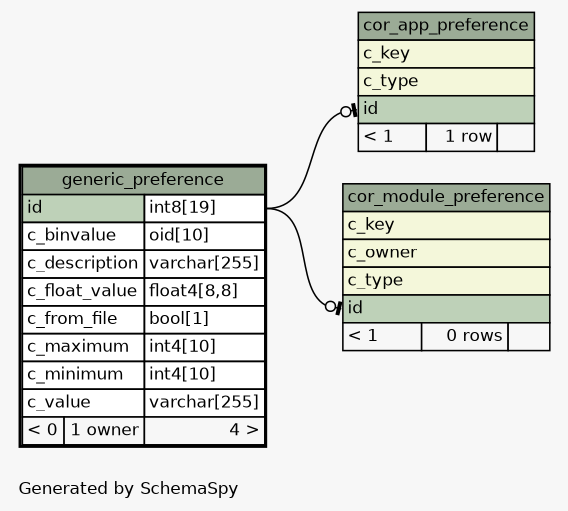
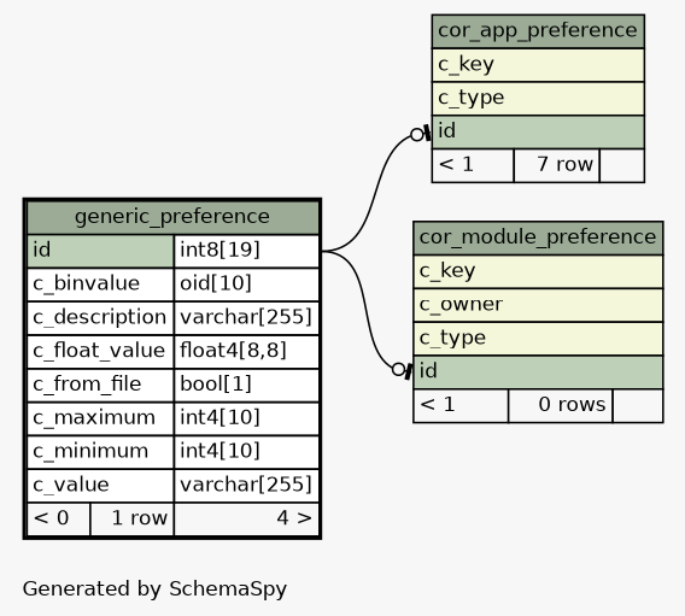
  digraph {
    bgcolor="#f7f7f7"
    fontname=Helvetica
    fontsize=11
    label="\nGenerated by SchemaSpy"
    labeljust=l
    nodesep=0.18
    rankdir=RL
    ranksep=0.46
    node [fontname=Helvetica fontsize=11 shape=plaintext]
    edge [arrowhead=none arrowsize=0.8 arrowtail=teeodot dir=back headport="id.type:e" tailport="id:w"]
-   n1 [label=<     <TABLE BORDER="0" CELLBORDER="1" CELLSPACING="0" BGCOLOR="#ffffff">       <TR><TD COLSPAN="3" BGCOLOR="#9bab96" ALIGN="CENTER">cor_app_preference</TD></TR>       <TR><TD PORT="c_key" COLSPAN="3" BGCOLOR="#f4f7da" ALIGN="LEFT">c_key</TD></TR>       <TR><TD PORT="c_type" COLSPAN="3" BGCOLOR="#f4f7da" ALIGN="LEFT">c_type</TD></TR>       <TR><TD PORT="id" COLSPAN="3" BGCOLOR="#bed1b8" ALIGN="LEFT">id</TD></TR>       <TR><TD ALIGN="LEFT" BGCOLOR="#f7f7f7">&lt; 1</TD><TD ALIGN="RIGHT" BGCOLOR="#f7f7f7">1 row</TD><TD ALIGN="RIGHT" BGCOLOR="#f7f7f7">  </TD></TR>     </TABLE>>]
-   n2 [label=<     <TABLE BORDER="2" CELLBORDER="1" CELLSPACING="0" BGCOLOR="#ffffff">       <TR><TD COLSPAN="3" BGCOLOR="#9bab96" ALIGN="CENTER">generic_preference</TD></TR>       <TR><TD PORT="id" COLSPAN="2" BGCOLOR="#bed1b8" ALIGN="LEFT">id</TD><TD PORT="id.type" ALIGN="LEFT">int8[19]</TD></TR>       <TR><TD PORT="c_binvalue" COLSPAN="2" ALIGN="LEFT">c_binvalue</TD><TD PORT="c_binvalue.type" ALIGN="LEFT">oid[10]</TD></TR>       <TR><TD PORT="c_description" COLSPAN="2" ALIGN="LEFT">c_description</TD><TD PORT="c_description.type" ALIGN="LEFT">varchar[255]</TD></TR>       <TR><TD PORT="c_float_value" COLSPAN="2" ALIGN="LEFT">c_float_value</TD><TD PORT="c_float_value.type" ALIGN="LEFT">float4[8,8]</TD></TR>       <TR><TD PORT="c_from_file" COLSPAN="2" ALIGN="LEFT">c_from_file</TD><TD PORT="c_from_file.type" ALIGN="LEFT">bool[1]</TD></TR>       <TR><TD PORT="c_maximum" COLSPAN="2" ALIGN="LEFT">c_maximum</TD><TD PORT="c_maximum.type" ALIGN="LEFT">int4[10]</TD></TR>       <TR><TD PORT="c_minimum" COLSPAN="2" ALIGN="LEFT">c_minimum</TD><TD PORT="c_minimum.type" ALIGN="LEFT">int4[10]</TD></TR>       <TR><TD PORT="c_value" COLSPAN="2" ALIGN="LEFT">c_value</TD><TD PORT="c_value.type" ALIGN="LEFT">varchar[255]</TD></TR>       <TR><TD ALIGN="LEFT" BGCOLOR="#f7f7f7">&lt; 0</TD><TD ALIGN="RIGHT" BGCOLOR="#f7f7f7">1 owner</TD><TD ALIGN="RIGHT" BGCOLOR="#f7f7f7">4 &gt;</TD></TR>     </TABLE>>]
+   n1 [label=<     <TABLE BORDER="0" CELLBORDER="1" CELLSPACING="0" BGCOLOR="#ffffff">       <TR><TD COLSPAN="3" BGCOLOR="#9bab96" ALIGN="CENTER">cor_app_preference</TD></TR>       <TR><TD PORT="c_key" COLSPAN="3" BGCOLOR="#f4f7da" ALIGN="LEFT">c_key</TD></TR>       <TR><TD PORT="c_type" COLSPAN="3" BGCOLOR="#f4f7da" ALIGN="LEFT">c_type</TD></TR>       <TR><TD PORT="id" COLSPAN="3" BGCOLOR="#bed1b8" ALIGN="LEFT">id</TD></TR>       <TR><TD ALIGN="LEFT" BGCOLOR="#f7f7f7">&lt; 1</TD><TD ALIGN="RIGHT" BGCOLOR="#f7f7f7">7 row</TD><TD ALIGN="RIGHT" BGCOLOR="#f7f7f7">  </TD></TR>     </TABLE>>]
+   n2 [label=<     <TABLE BORDER="2" CELLBORDER="1" CELLSPACING="0" BGCOLOR="#ffffff">       <TR><TD COLSPAN="3" BGCOLOR="#9bab96" ALIGN="CENTER">generic_preference</TD></TR>       <TR><TD PORT="id" COLSPAN="2" BGCOLOR="#bed1b8" ALIGN="LEFT">id</TD><TD PORT="id.type" ALIGN="LEFT">int8[19]</TD></TR>       <TR><TD PORT="c_binvalue" COLSPAN="2" ALIGN="LEFT">c_binvalue</TD><TD PORT="c_binvalue.type" ALIGN="LEFT">oid[10]</TD></TR>       <TR><TD PORT="c_description" COLSPAN="2" ALIGN="LEFT">c_description</TD><TD PORT="c_description.type" ALIGN="LEFT">varchar[255]</TD></TR>       <TR><TD PORT="c_float_value" COLSPAN="2" ALIGN="LEFT">c_float_value</TD><TD PORT="c_float_value.type" ALIGN="LEFT">float4[8,8]</TD></TR>       <TR><TD PORT="c_from_file" COLSPAN="2" ALIGN="LEFT">c_from_file</TD><TD PORT="c_from_file.type" ALIGN="LEFT">bool[1]</TD></TR>       <TR><TD PORT="c_maximum" COLSPAN="2" ALIGN="LEFT">c_maximum</TD><TD PORT="c_maximum.type" ALIGN="LEFT">int4[10]</TD></TR>       <TR><TD PORT="c_minimum" COLSPAN="2" ALIGN="LEFT">c_minimum</TD><TD PORT="c_minimum.type" ALIGN="LEFT">int4[10]</TD></TR>       <TR><TD PORT="c_value" COLSPAN="2" ALIGN="LEFT">c_value</TD><TD PORT="c_value.type" ALIGN="LEFT">varchar[255]</TD></TR>       <TR><TD ALIGN="LEFT" BGCOLOR="#f7f7f7">&lt; 0</TD><TD ALIGN="RIGHT" BGCOLOR="#f7f7f7">1 row</TD><TD ALIGN="RIGHT" BGCOLOR="#f7f7f7">4 &gt;</TD></TR>     </TABLE>>]
    n3 [label=<     <TABLE BORDER="0" CELLBORDER="1" CELLSPACING="0" BGCOLOR="#ffffff">       <TR><TD COLSPAN="3" BGCOLOR="#9bab96" ALIGN="CENTER">cor_module_preference</TD></TR>       <TR><TD PORT="c_key" COLSPAN="3" BGCOLOR="#f4f7da" ALIGN="LEFT">c_key</TD></TR>       <TR><TD PORT="c_owner" COLSPAN="3" BGCOLOR="#f4f7da" ALIGN="LEFT">c_owner</TD></TR>       <TR><TD PORT="c_type" COLSPAN="3" BGCOLOR="#f4f7da" ALIGN="LEFT">c_type</TD></TR>       <TR><TD PORT="id" COLSPAN="3" BGCOLOR="#bed1b8" ALIGN="LEFT">id</TD></TR>       <TR><TD ALIGN="LEFT" BGCOLOR="#f7f7f7">&lt; 1</TD><TD ALIGN="RIGHT" BGCOLOR="#f7f7f7">0 rows</TD><TD ALIGN="RIGHT" BGCOLOR="#f7f7f7">  </TD></TR>     </TABLE>>]
    n1 -> n2
    n3 -> n2
  }
